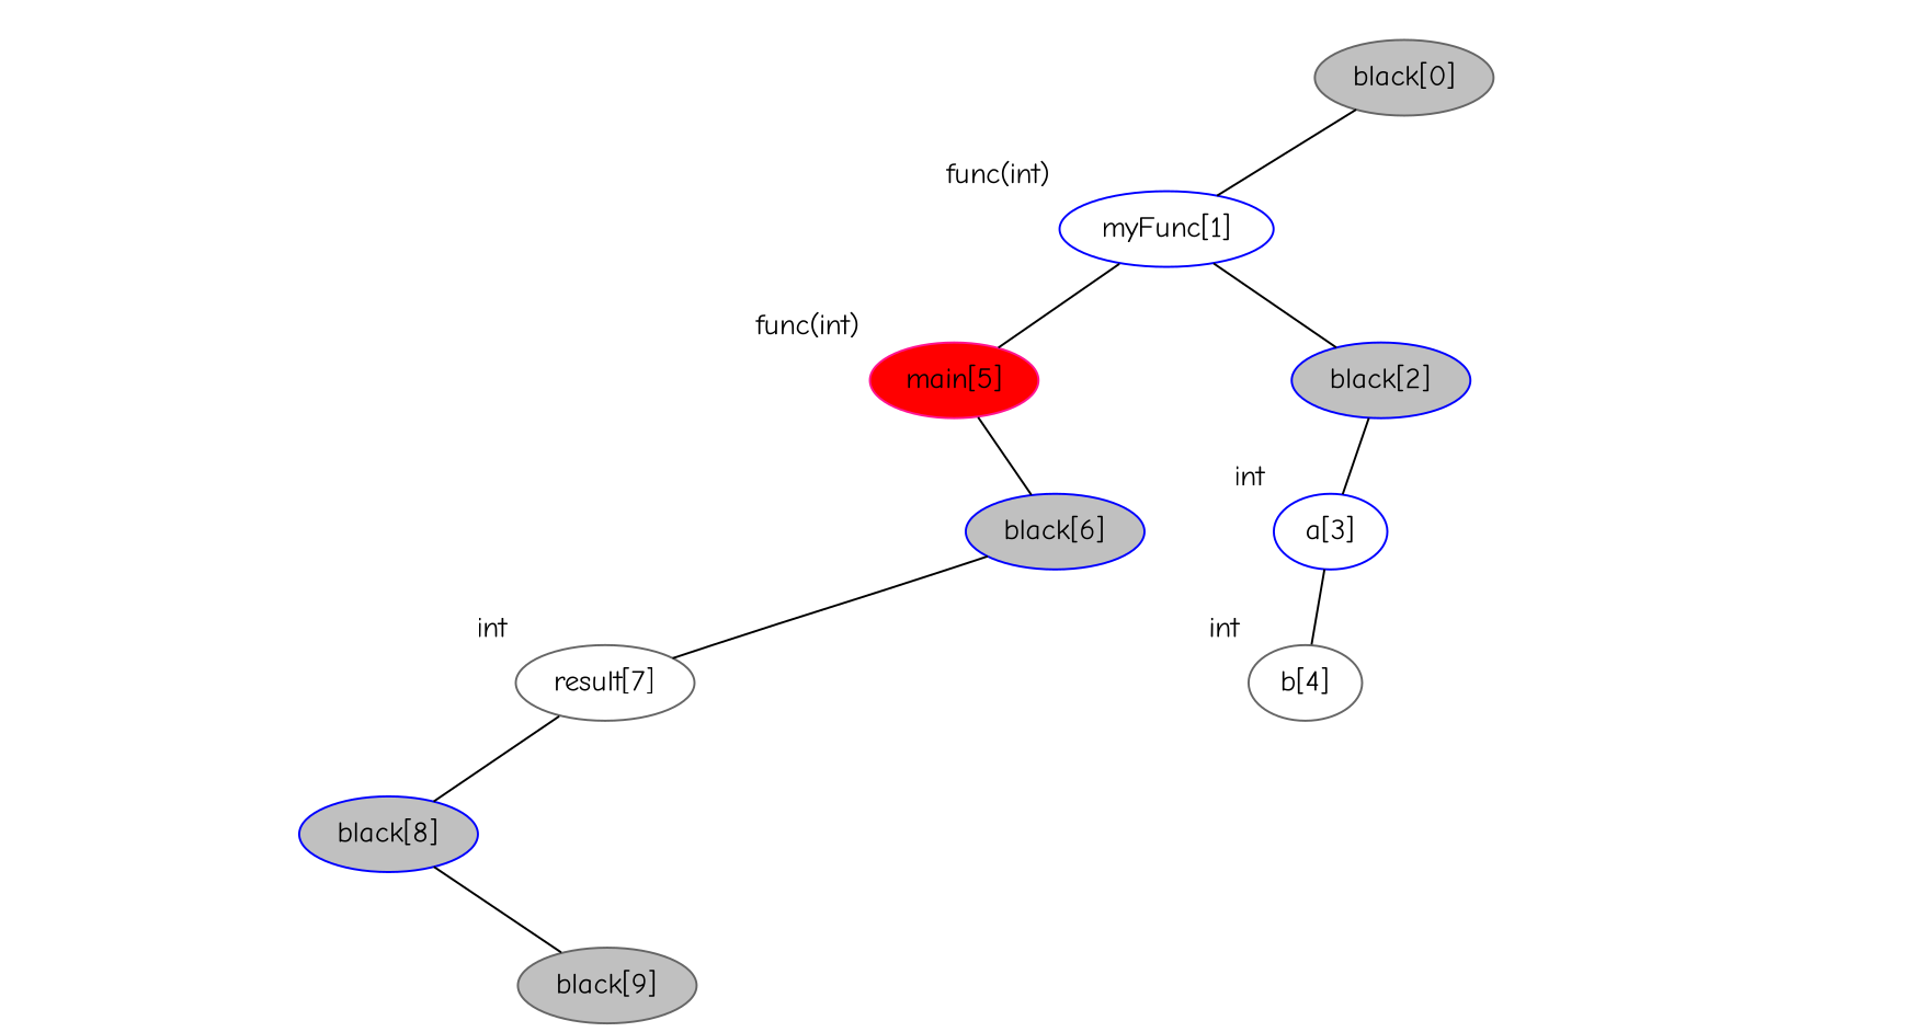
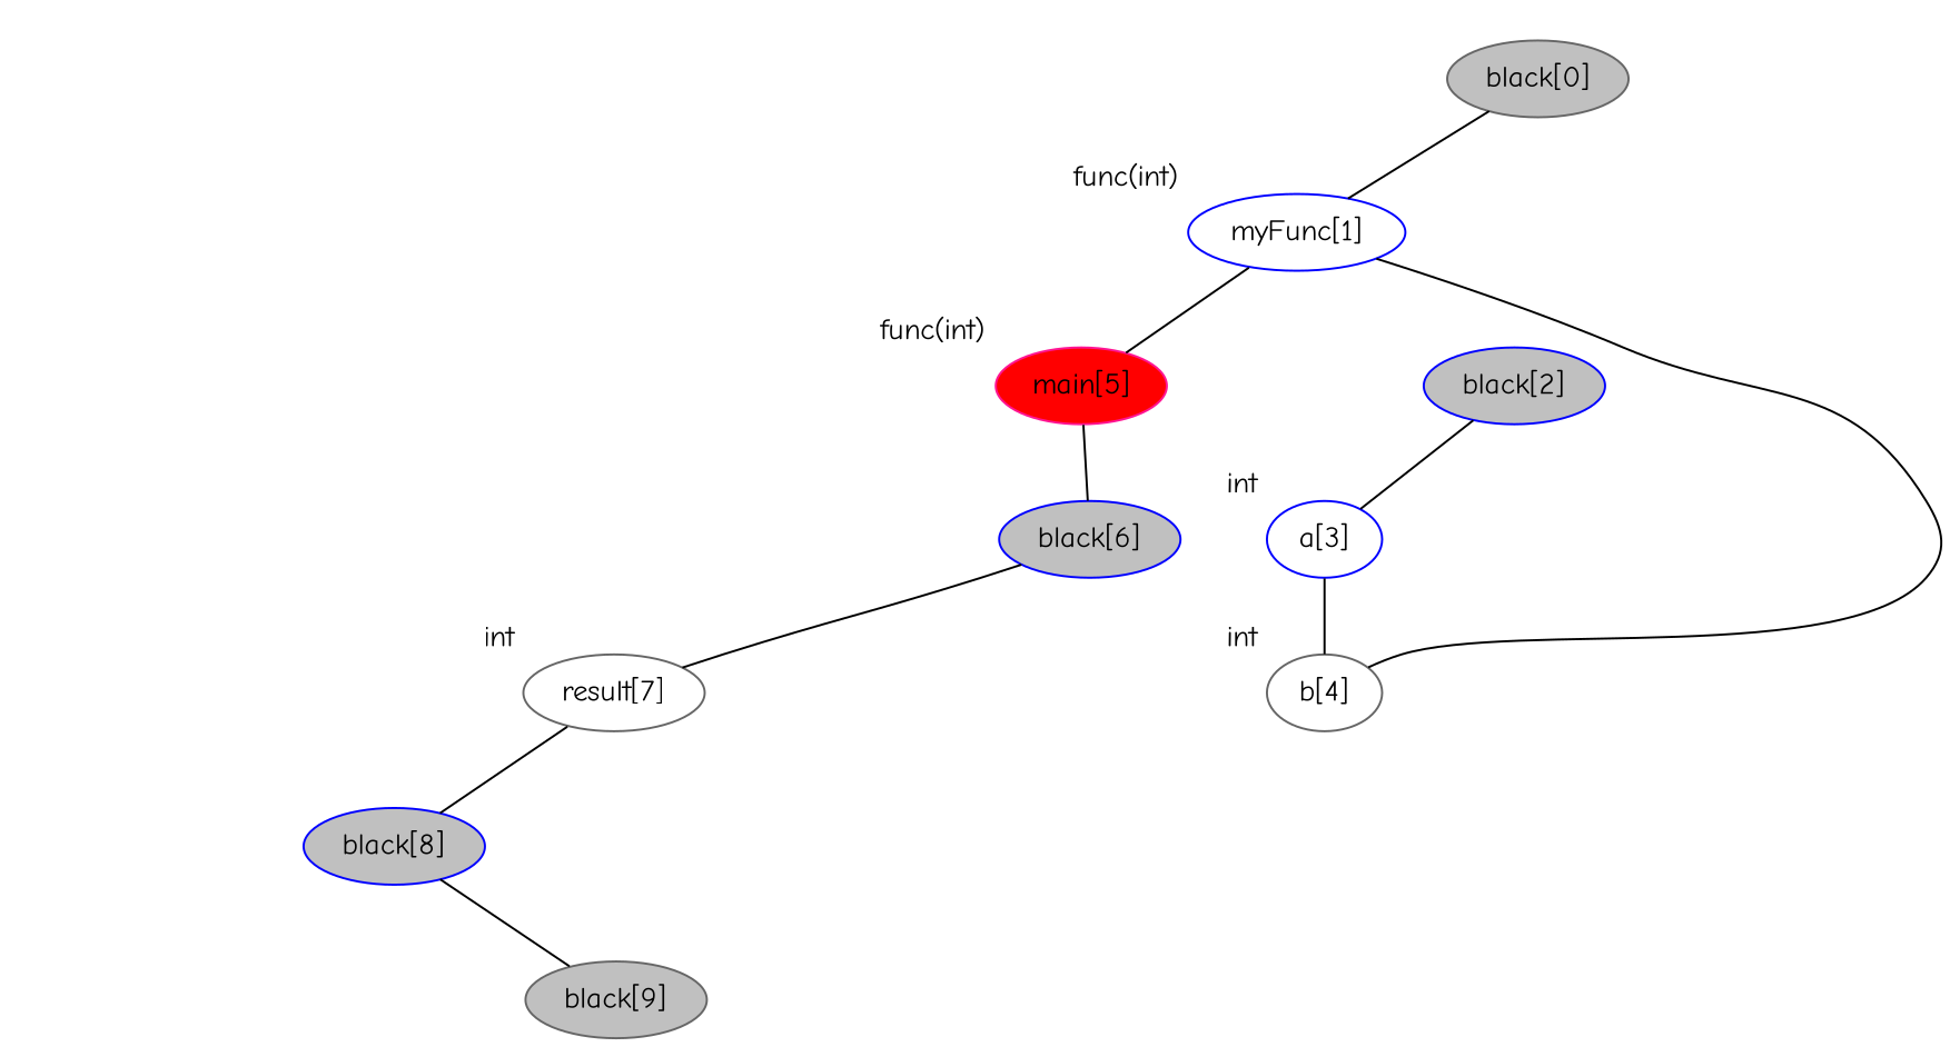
  graph {
    fontname="Comic Neue"
    node [fontname="Comic Neue" style=invis]
    edge [fontname="Comic Neue" style=invis]
    n1 [color=blue label="myFunc[1]" xlabel="func(int) " style=""]
    v0center [width=0]
    v0notVisibleR
    n4 [color=deeppink fillcolor=red label="main[5]" style=filled xlabel="func(int) "]
    v1center [width=0]
    n6 [color=blue fillcolor=grey label="black[2]" style=filled xlabel=" "]
    v5notVisibleL
    v5center [width=0]
    n9 [color=blue fillcolor=grey label="black[6]" style=filled xlabel=" "]
    n10 [color=gray40 label="result[7]" xlabel="int " style=""]
    v6center [width=0]
    v6notVisibleR
    n13 [color=blue fillcolor=grey label="black[8]" style=filled xlabel=" "]
    v7center [width=0]
    v7notVisibleR
    v8notVisibleL
    v8center [width=0]
    n18 [color=gray40 fillcolor=grey label="black[9]" style=filled xlabel=" "]
    n19 [color=blue label="a[3]" xlabel="int " style=""]
    v2center [width=0]
    v2notVisibleR
    n22 [color=gray40 label="b[4]" xlabel="int " style=""]
    v3center [width=0]
    v3notVisibleR
    n25 [color=gray40 fillcolor=grey label="black[0]" style=filled xlabel=" "]
    subgraph sub_1 {
      rank=same
      n1
      v0center
      v0notVisibleR
    }
    subgraph sub_2 {
      rank=same
      n4
      v1center
      n6
    }
    subgraph sub_3 {
      rank=same
      v5notVisibleL
      v5center
      n9
    }
    subgraph sub_4 {
      rank=same
      n10
      v6center
      v6notVisibleR
    }
    subgraph sub_5 {
      rank=same
      n13
      v7center
      v7notVisibleR
    }
    subgraph sub_6 {
      rank=same
      v8notVisibleL
      v8center
      n18
    }
    subgraph sub_7 {
      rank=same
      n19
      v2center
      v2notVisibleR
    }
    subgraph sub_8 {
      rank=same
      n22
      v3center
      v3notVisibleR
    }
    n1 -- v0center
    n1 -- n4 [style=""]
    n1 -- v1center
-   n1 -- n6 [style=""]
+   n1 -- n22 [style=""]
    v0center -- v0notVisibleR
    n4 -- v1center
    n4 -- v5notVisibleL
    n4 -- v5center
    n4 -- n9 [style=""]
    v1center -- n6
    n6 -- n19 [style=""]
    n6 -- v2center
    n6 -- v2notVisibleR
    v5notVisibleL -- v5center
    v5center -- n9
    n9 -- n10 [style=""]
    n9 -- v6center
    n9 -- v6notVisibleR
    n10 -- v6center
    n10 -- n13 [style=""]
    n10 -- v7center
    n10 -- v7notVisibleR
    v6center -- v6notVisibleR
    n13 -- v7center
    n13 -- v8notVisibleL
    n13 -- v8center
    n13 -- n18 [style=""]
    v7center -- v7notVisibleR
    v8notVisibleL -- v8center
    v8center -- n18
    n19 -- v2center
    n19 -- n22 [style=""]
    n19 -- v3center
    n19 -- v3notVisibleR
    v2center -- v2notVisibleR
    n22 -- v3center
    v3center -- v3notVisibleR
    n25 -- n1 [style=""]
    n25 -- v0center
    n25 -- v0notVisibleR
  }
